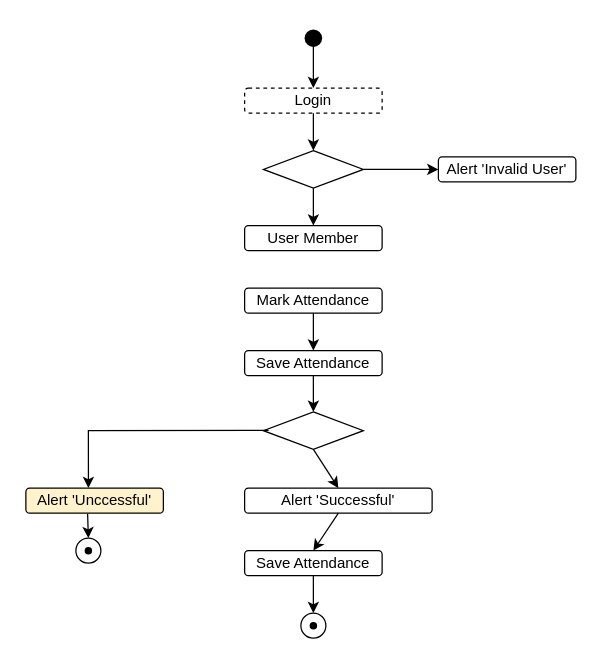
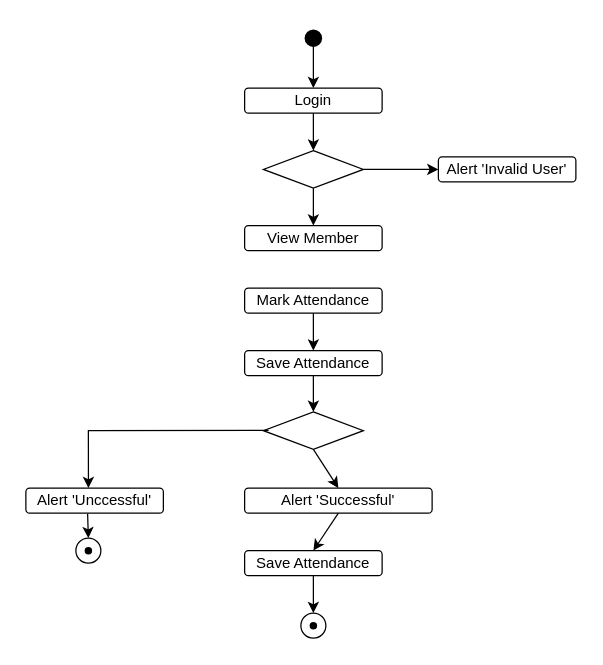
  <mxCell id="0" />
  <mxCell id="1" parent="0" />
  <mxCell id="2" value="" style="shape=waypoint;sketch=0;fillStyle=solid;size=6;pointerEvents=1;points=[];fillColor=none;resizable=0;rotatable=0;perimeter=centerPerimeter;snapToPoint=1;strokeWidth=5;" parent="1" vertex="1"><mxGeometry x="240" y="20" width="20" height="20" as="geometry" /></mxCell>
  <mxCell id="3" value="" style="rhombus;whiteSpace=wrap;html=1;" parent="1" vertex="1"><mxGeometry x="210" y="120" width="80" height="30" as="geometry" /></mxCell>
- <mxCell id="4" value="Login" style="rounded=1;whiteSpace=wrap;html=1;dashed=1;" parent="1" vertex="1"><mxGeometry x="195" y="70" width="110" height="20" as="geometry" /></mxCell>
+ <mxCell id="4" value="Login" style="rounded=1;whiteSpace=wrap;html=1;" parent="1" vertex="1"><mxGeometry x="195" y="70" width="110" height="20" as="geometry" /></mxCell>
  <mxCell id="5" value="" style="endArrow=classic;html=1;rounded=0;exitX=0.462;exitY=1.107;exitDx=0;exitDy=0;exitPerimeter=0;entryX=0.5;entryY=0;entryDx=0;entryDy=0;" parent="1" source="2" target="4" edge="1"><mxGeometry width="50" height="50" relative="1" as="geometry"><mxPoint x="180" y="100" as="sourcePoint" /><mxPoint x="230" y="50" as="targetPoint" /><Array as="points" /></mxGeometry></mxCell>
  <mxCell id="6" value="" style="edgeStyle=none;orthogonalLoop=1;jettySize=auto;html=1;rounded=0;exitX=0.5;exitY=1;exitDx=0;exitDy=0;entryX=0.5;entryY=0;entryDx=0;entryDy=0;" parent="1" source="4" target="3" edge="1"><mxGeometry width="100" relative="1" as="geometry"><mxPoint x="200" y="100" as="sourcePoint" /><mxPoint x="300" y="100" as="targetPoint" /><Array as="points" /></mxGeometry></mxCell>
  <mxCell id="7" value="Alert 'Invalid User'" style="rounded=1;whiteSpace=wrap;html=1;" parent="1" vertex="1"><mxGeometry x="350" y="125" width="110" height="20" as="geometry" /></mxCell>
  <mxCell id="8" value="" style="edgeStyle=none;orthogonalLoop=1;jettySize=auto;html=1;rounded=0;exitX=1;exitY=0.5;exitDx=0;exitDy=0;entryX=0;entryY=0.5;entryDx=0;entryDy=0;" parent="1" source="3" target="7" edge="1"><mxGeometry width="100" relative="1" as="geometry"><mxPoint x="270" y="140" as="sourcePoint" /><mxPoint x="370" y="140" as="targetPoint" /><Array as="points" /></mxGeometry></mxCell>
- <mxCell id="9" value="User Member" style="rounded=1;whiteSpace=wrap;html=1;" parent="1" vertex="1"><mxGeometry x="195" y="180" width="110" height="20" as="geometry" /></mxCell>
+ <mxCell id="9" value="View Member" style="rounded=1;whiteSpace=wrap;html=1;" parent="1" vertex="1"><mxGeometry x="195" y="180" width="110" height="20" as="geometry" /></mxCell>
  <mxCell id="10" value="Mark Attendance" style="rounded=1;whiteSpace=wrap;html=1;" parent="1" vertex="1"><mxGeometry x="195" y="230" width="110" height="20" as="geometry" /></mxCell>
  <mxCell id="11" value="Save Attendance" style="rounded=1;whiteSpace=wrap;html=1;" parent="1" vertex="1"><mxGeometry x="195" y="280" width="110" height="20" as="geometry" /></mxCell>
  <mxCell id="12" value="Alert 'Successful'" style="rounded=1;whiteSpace=wrap;html=1;" parent="1" vertex="1"><mxGeometry x="195" y="390" width="150" height="20" as="geometry" /></mxCell>
- <mxCell id="13" value="Alert 'Unccessful'" style="rounded=1;whiteSpace=wrap;html=1;fillColor=#fff2cc;" parent="1" vertex="1"><mxGeometry x="20" y="390" width="110" height="20" as="geometry" /></mxCell>
+ <mxCell id="13" value="Alert 'Unccessful'" style="rounded=1;whiteSpace=wrap;html=1;" parent="1" vertex="1"><mxGeometry x="20" y="390" width="110" height="20" as="geometry" /></mxCell>
  <mxCell id="14" value="Save Attendance" style="rounded=1;whiteSpace=wrap;html=1;" parent="1" vertex="1"><mxGeometry x="195" y="440" width="110" height="20" as="geometry" /></mxCell>
  <mxCell id="15" value="" style="rhombus;whiteSpace=wrap;html=1;" parent="1" vertex="1"><mxGeometry x="210" y="329" width="80" height="30" as="geometry" /></mxCell>
  <mxCell id="16" value="" style="endArrow=classic;html=1;rounded=0;exitX=0.5;exitY=1;exitDx=0;exitDy=0;entryX=0.5;entryY=0;entryDx=0;entryDy=0;" parent="1" source="3" target="9" edge="1"><mxGeometry width="50" height="50" relative="1" as="geometry"><mxPoint x="150" y="240" as="sourcePoint" /><mxPoint x="200" y="190" as="targetPoint" /></mxGeometry></mxCell>
  <mxCell id="17" value="" style="endArrow=classic;html=1;rounded=0;exitX=0.5;exitY=1;exitDx=0;exitDy=0;entryX=0.5;entryY=0;entryDx=0;entryDy=0;" parent="1" source="10" target="11" edge="1"><mxGeometry width="50" height="50" relative="1" as="geometry"><mxPoint x="250" y="290" as="sourcePoint" /><mxPoint x="300" y="240" as="targetPoint" /></mxGeometry></mxCell>
  <mxCell id="18" value="" style="endArrow=classic;html=1;rounded=0;exitX=0.5;exitY=1;exitDx=0;exitDy=0;entryX=0.5;entryY=0;entryDx=0;entryDy=0;" parent="1" source="11" target="15" edge="1"><mxGeometry width="50" height="50" relative="1" as="geometry"><mxPoint x="170" y="250" as="sourcePoint" /><mxPoint x="220" y="200" as="targetPoint" /></mxGeometry></mxCell>
  <mxCell id="19" value="" style="endArrow=classic;html=1;rounded=0;exitX=0.5;exitY=1;exitDx=0;exitDy=0;entryX=0.5;entryY=0;entryDx=0;entryDy=0;" parent="1" source="15" target="12" edge="1"><mxGeometry width="50" height="50" relative="1" as="geometry"><mxPoint x="100" y="500" as="sourcePoint" /><mxPoint x="150" y="450" as="targetPoint" /></mxGeometry></mxCell>
  <mxCell id="20" value="" style="endArrow=classic;html=1;rounded=0;exitX=0.5;exitY=1;exitDx=0;exitDy=0;entryX=0.5;entryY=0;entryDx=0;entryDy=0;" parent="1" source="12" target="14" edge="1"><mxGeometry width="50" height="50" relative="1" as="geometry"><mxPoint x="170" y="440" as="sourcePoint" /><mxPoint x="220" y="390" as="targetPoint" /></mxGeometry></mxCell>
  <mxCell id="21" value="" style="endArrow=classic;html=1;rounded=0;entryX=0.455;entryY=0;entryDx=0;entryDy=0;entryPerimeter=0;exitX=0.052;exitY=0.495;exitDx=0;exitDy=0;exitPerimeter=0;" parent="1" source="15" target="13" edge="1"><mxGeometry width="50" height="50" relative="1" as="geometry"><mxPoint x="200" y="350" as="sourcePoint" /><mxPoint x="220" y="390" as="targetPoint" /><Array as="points"><mxPoint x="70" y="344" /></Array></mxGeometry></mxCell>
  <mxCell id="22" value="" style="ellipse;whiteSpace=wrap;html=1;aspect=fixed;" parent="1" vertex="1"><mxGeometry x="240" y="490" width="20" height="20" as="geometry" /></mxCell>
  <mxCell id="23" value="" style="shape=waypoint;sketch=0;fillStyle=solid;size=6;pointerEvents=1;points=[];fillColor=none;resizable=0;rotatable=0;perimeter=centerPerimeter;snapToPoint=1;" parent="1" vertex="1"><mxGeometry x="240" y="490" width="20" height="20" as="geometry" /></mxCell>
  <mxCell id="24" value="" style="ellipse;whiteSpace=wrap;html=1;aspect=fixed;" parent="1" vertex="1"><mxGeometry x="60" y="430" width="20" height="20" as="geometry" /></mxCell>
  <mxCell id="25" value="" style="shape=waypoint;sketch=0;fillStyle=solid;size=6;pointerEvents=1;points=[];fillColor=none;resizable=0;rotatable=0;perimeter=centerPerimeter;snapToPoint=1;" parent="1" vertex="1"><mxGeometry x="60" y="430" width="20" height="20" as="geometry" /></mxCell>
  <mxCell id="26" value="" style="endArrow=classic;html=1;rounded=0;exitX=0.5;exitY=1;exitDx=0;exitDy=0;entryX=0.5;entryY=0;entryDx=0;entryDy=0;" parent="1" source="14" target="22" edge="1"><mxGeometry width="50" height="50" relative="1" as="geometry"><mxPoint x="170" y="490" as="sourcePoint" /><mxPoint x="220" y="440" as="targetPoint" /></mxGeometry></mxCell>
  <mxCell id="27" value="" style="endArrow=classic;html=1;rounded=0;exitX=0.449;exitY=1.026;exitDx=0;exitDy=0;exitPerimeter=0;" parent="1" source="13" target="24" edge="1"><mxGeometry width="50" height="50" relative="1" as="geometry"><mxPoint x="170" y="490" as="sourcePoint" /><mxPoint x="220" y="440" as="targetPoint" /></mxGeometry></mxCell>
